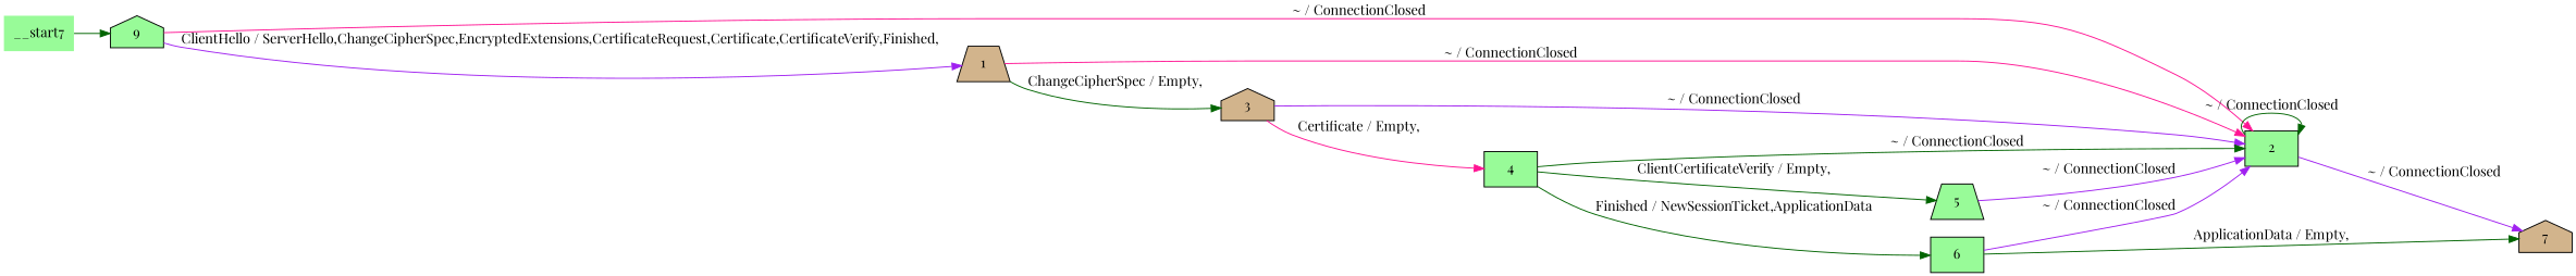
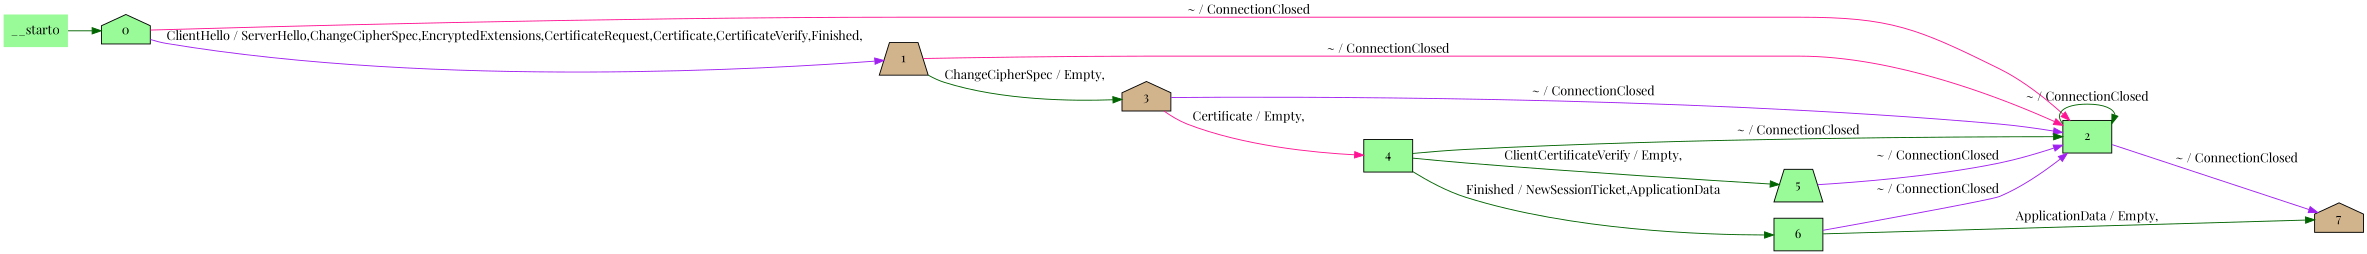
  digraph {
    fontname="Playfair Display"
    rankdir=LR
    node [fillcolor=palegreen fontname="Playfair Display" shape=house style=filled]
    edge [color=darkgreen fontname="Playfair Display"]
-   __start0 [shape=none label=__start7]
-   n2 [label=9]
+   __start0 [shape=none]
+   n2 [label=0]
    n3 [fillcolor=tan label=1 shape=trapezium]
    n4 [label=2 shape=box]
    n5 [fillcolor=tan label=3]
    n6 [fillcolor=tan label=7]
    n7 [label=4 shape=box]
    n8 [label=5 shape=trapezium]
    n9 [label=6 shape=box]
    __start0 -> n2
    n2 -> n3 [color=purple label="ClientHello / ServerHello,ChangeCipherSpec,EncryptedExtensions,CertificateRequest,Certificate,CertificateVerify,Finished,"]
    n2 -> n4 [color=deeppink label="~ / ConnectionClosed"]
    n3 -> n4 [color=deeppink label="~ / ConnectionClosed"]
    n3 -> n5 [label="ChangeCipherSpec / Empty,"]
    n4 -> n4 [label="~ / ConnectionClosed"]
    n4 -> n6 [color=purple label="~ / ConnectionClosed"]
    n5 -> n4 [color=purple label="~ / ConnectionClosed"]
    n5 -> n7 [color=deeppink label="Certificate / Empty,"]
    n7 -> n4 [label="~ / ConnectionClosed"]
    n7 -> n8 [label="ClientCertificateVerify / Empty,"]
    n7 -> n9 [label="Finished / NewSessionTicket,ApplicationData"]
    n8 -> n4 [color=purple label="~ / ConnectionClosed"]
    n9 -> n4 [color=purple label="~ / ConnectionClosed"]
    n9 -> n6 [label="ApplicationData / Empty,"]
  }
